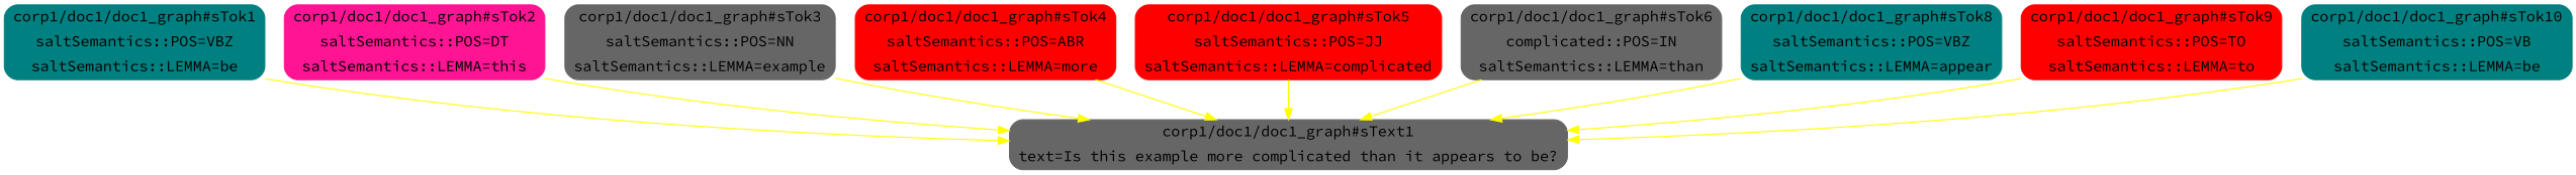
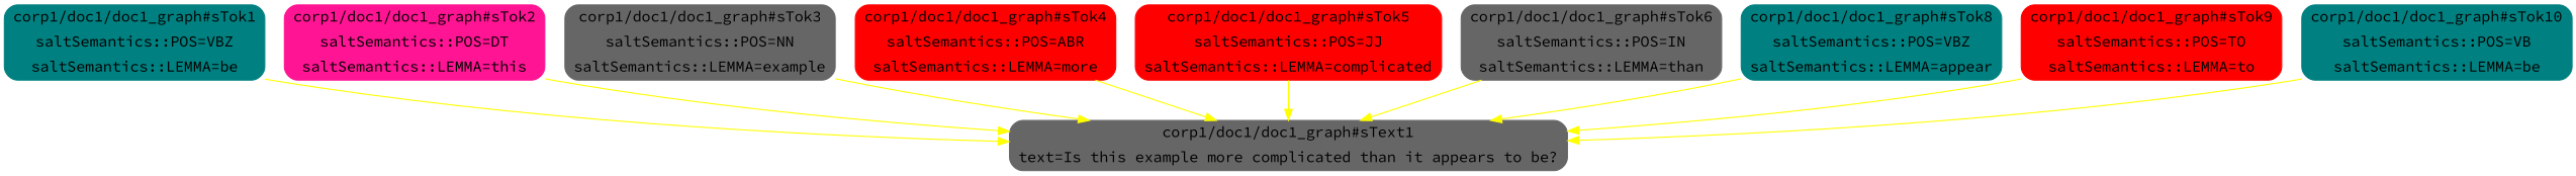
  digraph {
    fontname="Source Code Pro"
    ordering=out
    node [color=gray40 fontname="Source Code Pro" shape=Mrecord style=filled]
    edge [color=yellow fontname="Source Code Pro" style=filled]
    n1 [label="{{corp1/doc1/doc1_graph#sText1}|{text=Is this example more complicated than it appears to be?}}"]
    n2 [color=teal label="{{corp1/doc1/doc1_graph#sTok1}|{saltSemantics::POS=VBZ}|{saltSemantics::LEMMA=be}}"]
    n3 [color=deeppink label="{{corp1/doc1/doc1_graph#sTok2}|{saltSemantics::POS=DT}|{saltSemantics::LEMMA=this}}"]
    n4 [label="{{corp1/doc1/doc1_graph#sTok3}|{saltSemantics::POS=NN}|{saltSemantics::LEMMA=example}}"]
    n5 [color=red label="{{corp1/doc1/doc1_graph#sTok4}|{saltSemantics::POS=ABR}|{saltSemantics::LEMMA=more}}"]
    n6 [color=red label="{{corp1/doc1/doc1_graph#sTok5}|{saltSemantics::POS=JJ}|{saltSemantics::LEMMA=complicated}}"]
-   n7 [label="{{corp1/doc1/doc1_graph#sTok6}|{complicated::POS=IN}|{saltSemantics::LEMMA=than}}"]
+   n7 [label="{{corp1/doc1/doc1_graph#sTok6}|{saltSemantics::POS=IN}|{saltSemantics::LEMMA=than}}"]
    n8 [color=teal label="{{corp1/doc1/doc1_graph#sTok8}|{saltSemantics::POS=VBZ}|{saltSemantics::LEMMA=appear}}"]
    n9 [color=red label="{{corp1/doc1/doc1_graph#sTok9}|{saltSemantics::POS=TO}|{saltSemantics::LEMMA=to}}"]
    n10 [color=teal label="{{corp1/doc1/doc1_graph#sTok10}|{saltSemantics::POS=VB}|{saltSemantics::LEMMA=be}}"]
    subgraph sub_1 {
      rank=max
      n1
    }
    subgraph sub_2 {
      rank=same
      n2
      n3
      n4
      n5
      n6
      n7
      n8
      n9
      n10
    }
    n2 -> n1
    n3 -> n1
    n4 -> n1
    n5 -> n1
    n6 -> n1
    n7 -> n1
    n8 -> n1
    n9 -> n1
    n10 -> n1
  }
